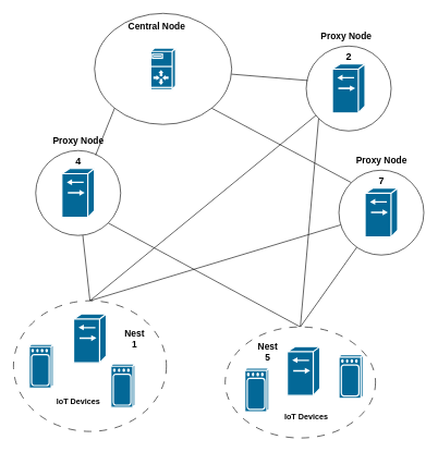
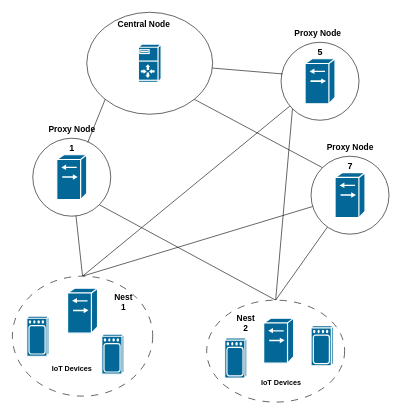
  <mxCell id="0" />
  <mxCell id="1" parent="0" />
  <mxCell id="2" style="edgeStyle=none;shape=connector;rounded=0;orthogonalLoop=1;jettySize=auto;html=1;exitX=1;exitY=1;exitDx=0;exitDy=0;entryX=0;entryY=0;entryDx=0;entryDy=0;strokeColor=default;align=center;verticalAlign=middle;fontFamily=Helvetica;fontSize=11;fontColor=default;labelBackgroundColor=default;endArrow=none;endFill=0;" edge="1" parent="1" source="3" target="11"><mxGeometry relative="1" as="geometry" /></mxCell>
  <mxCell id="3" value="" style="ellipse;whiteSpace=wrap;html=1;" vertex="1" parent="1"><mxGeometry x="144" y="20" width="210" height="170" as="geometry" /></mxCell>
  <mxCell id="4" value="" style="shape=mxgraph.cisco.servers.server_with_router;sketch=0;html=1;pointerEvents=1;dashed=0;fillColor=#036897;strokeColor=#ffffff;strokeWidth=2;verticalLabelPosition=bottom;verticalAlign=top;align=center;outlineConnect=0;" vertex="1" parent="1"><mxGeometry x="230" y="73" width="38" height="64" as="geometry" /></mxCell>
  <mxCell id="5" value="&lt;div style=&quot;font-size: 13px;&quot;&gt;&lt;font size=&quot;1&quot;&gt;&lt;b style=&quot;font-size: 14px;&quot;&gt;Central Node&lt;/b&gt;&lt;/font&gt;&lt;/div&gt;" style="text;html=1;align=center;verticalAlign=middle;resizable=0;points=[];autosize=1;strokeColor=none;fillColor=none;" vertex="1" parent="1"><mxGeometry x="184" y="25" width="110" height="30" as="geometry" /></mxCell>
  <mxCell id="6" style="edgeStyle=none;shape=connector;rounded=0;orthogonalLoop=1;jettySize=auto;html=1;entryX=0.5;entryY=0;entryDx=0;entryDy=0;strokeColor=default;align=center;verticalAlign=middle;fontFamily=Helvetica;fontSize=11;fontColor=default;labelBackgroundColor=default;endArrow=none;endFill=0;" edge="1" parent="1" source="8" target="15"><mxGeometry relative="1" as="geometry" /></mxCell>
  <mxCell id="7" style="edgeStyle=none;shape=connector;rounded=0;orthogonalLoop=1;jettySize=auto;html=1;exitX=1;exitY=1;exitDx=0;exitDy=0;entryX=0.5;entryY=0;entryDx=0;entryDy=0;strokeColor=default;align=center;verticalAlign=middle;fontFamily=Helvetica;fontSize=11;fontColor=default;labelBackgroundColor=default;endArrow=none;endFill=0;" edge="1" parent="1" source="8" target="16"><mxGeometry relative="1" as="geometry" /></mxCell>
  <mxCell id="8" value="" style="ellipse;whiteSpace=wrap;html=1;" vertex="1" parent="1"><mxGeometry x="54" y="230" width="130" height="130" as="geometry" /></mxCell>
  <mxCell id="9" style="edgeStyle=none;shape=connector;rounded=0;orthogonalLoop=1;jettySize=auto;html=1;entryX=0.5;entryY=0;entryDx=0;entryDy=0;strokeColor=default;align=center;verticalAlign=middle;fontFamily=Helvetica;fontSize=11;fontColor=default;labelBackgroundColor=default;endArrow=none;endFill=0;" edge="1" parent="1" source="11" target="16"><mxGeometry relative="1" as="geometry" /></mxCell>
  <mxCell id="10" style="edgeStyle=none;shape=connector;rounded=0;orthogonalLoop=1;jettySize=auto;html=1;entryX=0.5;entryY=0;entryDx=0;entryDy=0;strokeColor=default;align=center;verticalAlign=middle;fontFamily=Helvetica;fontSize=11;fontColor=default;labelBackgroundColor=default;endArrow=none;endFill=0;" edge="1" parent="1" source="11" target="15"><mxGeometry relative="1" as="geometry" /></mxCell>
  <mxCell id="11" value="" style="ellipse;whiteSpace=wrap;html=1;" vertex="1" parent="1"><mxGeometry x="518" y="260" width="130" height="130" as="geometry" /></mxCell>
  <mxCell id="12" style="edgeStyle=none;shape=connector;rounded=0;orthogonalLoop=1;jettySize=auto;html=1;exitX=0;exitY=1;exitDx=0;exitDy=0;entryX=0.5;entryY=0;entryDx=0;entryDy=0;strokeColor=default;align=center;verticalAlign=middle;fontFamily=Helvetica;fontSize=11;fontColor=default;labelBackgroundColor=default;endArrow=none;endFill=0;" edge="1" parent="1" source="14" target="16"><mxGeometry relative="1" as="geometry" /></mxCell>
  <mxCell id="13" style="edgeStyle=none;shape=connector;rounded=0;orthogonalLoop=1;jettySize=auto;html=1;entryX=0.5;entryY=0;entryDx=0;entryDy=0;strokeColor=default;align=center;verticalAlign=middle;fontFamily=Helvetica;fontSize=11;fontColor=default;labelBackgroundColor=default;endArrow=none;endFill=0;" edge="1" parent="1" source="14" target="15"><mxGeometry relative="1" as="geometry" /></mxCell>
  <mxCell id="14" value="" style="ellipse;whiteSpace=wrap;html=1;" vertex="1" parent="1"><mxGeometry x="468" y="70" width="130" height="130" as="geometry" /></mxCell>
  <mxCell id="15" value="" style="ellipse;whiteSpace=wrap;html=1;dashed=1;dashPattern=12 12;" vertex="1" parent="1"><mxGeometry x="20" y="460" width="234" height="200" as="geometry" /></mxCell>
  <mxCell id="16" value="" style="ellipse;whiteSpace=wrap;html=1;dashed=1;dashPattern=12 12;" vertex="1" parent="1"><mxGeometry x="344" y="500" width="230" height="170" as="geometry" /></mxCell>
  <mxCell id="17" value="&lt;font size=&quot;1&quot;&gt;&lt;b style=&quot;font-size: 14px;&quot;&gt;Proxy Node&lt;/b&gt;&lt;/font&gt;" style="text;html=1;align=center;verticalAlign=middle;resizable=0;points=[];autosize=1;strokeColor=none;fillColor=none;fontFamily=Helvetica;fontSize=11;fontColor=default;labelBackgroundColor=default;" vertex="1" parent="1"><mxGeometry x="69" y="200" width="100" height="30" as="geometry" /></mxCell>
  <mxCell id="18" value="&lt;font size=&quot;1&quot;&gt;&lt;b style=&quot;font-size: 14px;&quot;&gt;Proxy Node&lt;/b&gt;&lt;/font&gt;" style="text;html=1;align=center;verticalAlign=middle;resizable=0;points=[];autosize=1;strokeColor=none;fillColor=none;fontFamily=Helvetica;fontSize=11;fontColor=default;labelBackgroundColor=default;" vertex="1" parent="1"><mxGeometry x="533" y="230" width="100" height="30" as="geometry" /></mxCell>
  <mxCell id="19" value="&lt;font size=&quot;1&quot;&gt;&lt;b style=&quot;font-size: 14px;&quot;&gt;Proxy Node&lt;/b&gt;&lt;/font&gt;" style="text;html=1;align=center;verticalAlign=middle;resizable=0;points=[];autosize=1;strokeColor=none;fillColor=none;fontFamily=Helvetica;fontSize=11;fontColor=default;labelBackgroundColor=default;" vertex="1" parent="1"><mxGeometry x="479" y="40" width="100" height="30" as="geometry" /></mxCell>
  <mxCell id="20" value="" style="shape=mxgraph.cisco.switches.generic_softswitch;sketch=0;html=1;pointerEvents=1;dashed=0;fillColor=#036897;strokeColor=#ffffff;strokeWidth=2;verticalLabelPosition=bottom;verticalAlign=top;align=center;outlineConnect=0;fontFamily=Helvetica;fontSize=11;fontColor=default;labelBackgroundColor=default;" vertex="1" parent="1"><mxGeometry x="94" y="257.5" width="50" height="75" as="geometry" /></mxCell>
  <mxCell id="21" value="" style="shape=mxgraph.cisco.switches.generic_softswitch;sketch=0;html=1;pointerEvents=1;dashed=0;fillColor=#036897;strokeColor=#ffffff;strokeWidth=2;verticalLabelPosition=bottom;verticalAlign=top;align=center;outlineConnect=0;fontFamily=Helvetica;fontSize=11;fontColor=default;labelBackgroundColor=default;" vertex="1" parent="1"><mxGeometry x="558" y="287.5" width="50" height="75" as="geometry" /></mxCell>
  <mxCell id="22" value="" style="shape=mxgraph.cisco.switches.generic_softswitch;sketch=0;html=1;pointerEvents=1;dashed=0;fillColor=#036897;strokeColor=#ffffff;strokeWidth=2;verticalLabelPosition=bottom;verticalAlign=top;align=center;outlineConnect=0;fontFamily=Helvetica;fontSize=11;fontColor=default;labelBackgroundColor=default;" vertex="1" parent="1"><mxGeometry x="508" y="97.5" width="50" height="75" as="geometry" /></mxCell>
  <mxCell id="23" style="edgeStyle=none;shape=connector;rounded=0;orthogonalLoop=1;jettySize=auto;html=1;exitX=0;exitY=1;exitDx=0;exitDy=0;entryX=0.705;entryY=0.054;entryDx=0;entryDy=0;entryPerimeter=0;strokeColor=default;align=center;verticalAlign=middle;fontFamily=Helvetica;fontSize=11;fontColor=default;labelBackgroundColor=default;endArrow=none;endFill=0;" edge="1" parent="1" source="3" target="8"><mxGeometry relative="1" as="geometry" /></mxCell>
  <mxCell id="24" style="edgeStyle=none;shape=connector;rounded=0;orthogonalLoop=1;jettySize=auto;html=1;entryX=0.021;entryY=0.406;entryDx=0;entryDy=0;entryPerimeter=0;strokeColor=default;align=center;verticalAlign=middle;fontFamily=Helvetica;fontSize=11;fontColor=default;labelBackgroundColor=default;endArrow=none;endFill=0;" edge="1" parent="1" source="3" target="14"><mxGeometry relative="1" as="geometry" /></mxCell>
  <mxCell id="25" value="" style="shape=mxgraph.cisco.switches.generic_softswitch;sketch=0;html=1;pointerEvents=1;dashed=0;fillColor=#036897;strokeColor=#ffffff;strokeWidth=2;verticalLabelPosition=bottom;verticalAlign=top;align=center;outlineConnect=0;fontFamily=Helvetica;fontSize=11;fontColor=default;labelBackgroundColor=default;" vertex="1" parent="1"><mxGeometry x="112" y="480" width="50" height="75" as="geometry" /></mxCell>
  <mxCell id="26" value="" style="shape=mxgraph.cisco.switches.generic_softswitch;sketch=0;html=1;pointerEvents=1;dashed=0;fillColor=#036897;strokeColor=#ffffff;strokeWidth=2;verticalLabelPosition=bottom;verticalAlign=top;align=center;outlineConnect=0;fontFamily=Helvetica;fontSize=11;fontColor=default;labelBackgroundColor=default;" vertex="1" parent="1"><mxGeometry x="439" y="530" width="50" height="75" as="geometry" /></mxCell>
- <mxCell id="27" value="&lt;div&gt;&lt;b&gt;&lt;font style=&quot;font-size: 14px;&quot;&gt;Nest&lt;/font&gt;&lt;/b&gt;&lt;/div&gt;&lt;div&gt;&lt;b&gt;&lt;font style=&quot;font-size: 14px;&quot;&gt;5&lt;/font&gt;&lt;/b&gt;&lt;/div&gt;" style="text;html=1;align=center;verticalAlign=middle;resizable=0;points=[];autosize=1;strokeColor=none;fillColor=none;fontFamily=Helvetica;fontSize=11;fontColor=default;labelBackgroundColor=default;" vertex="1" parent="1"><mxGeometry x="384" y="513" width="50" height="50" as="geometry" /></mxCell>
+ <mxCell id="27" value="&lt;div&gt;&lt;b&gt;&lt;font style=&quot;font-size: 14px;&quot;&gt;Nest&lt;/font&gt;&lt;/b&gt;&lt;/div&gt;&lt;div&gt;&lt;b&gt;&lt;font style=&quot;font-size: 14px;&quot;&gt;2&lt;/font&gt;&lt;/b&gt;&lt;/div&gt;" style="text;html=1;align=center;verticalAlign=middle;resizable=0;points=[];autosize=1;strokeColor=none;fillColor=none;fontFamily=Helvetica;fontSize=11;fontColor=default;labelBackgroundColor=default;" vertex="1" parent="1"><mxGeometry x="384" y="513" width="50" height="50" as="geometry" /></mxCell>
  <mxCell id="28" value="" style="shape=mxgraph.cisco.wireless.wireless;sketch=0;html=1;pointerEvents=1;dashed=0;fillColor=#036897;strokeColor=#ffffff;strokeWidth=2;verticalLabelPosition=bottom;verticalAlign=top;align=center;outlineConnect=0;fontFamily=Helvetica;fontSize=11;fontColor=default;labelBackgroundColor=default;" vertex="1" parent="1"><mxGeometry x="169" y="556.5" width="37" height="67" as="geometry" /></mxCell>
  <mxCell id="29" value="" style="shape=mxgraph.cisco.wireless.wireless;sketch=0;html=1;pointerEvents=1;dashed=0;fillColor=#036897;strokeColor=#ffffff;strokeWidth=2;verticalLabelPosition=bottom;verticalAlign=top;align=center;outlineConnect=0;fontFamily=Helvetica;fontSize=11;fontColor=default;labelBackgroundColor=default;" vertex="1" parent="1"><mxGeometry x="44" y="526.5" width="37" height="67" as="geometry" /></mxCell>
  <mxCell id="30" value="" style="shape=mxgraph.cisco.wireless.wireless;sketch=0;html=1;pointerEvents=1;dashed=0;fillColor=#036897;strokeColor=#ffffff;strokeWidth=2;verticalLabelPosition=bottom;verticalAlign=top;align=center;outlineConnect=0;fontFamily=Helvetica;fontSize=11;fontColor=default;labelBackgroundColor=default;" vertex="1" parent="1"><mxGeometry x="374" y="563" width="37" height="67" as="geometry" /></mxCell>
  <mxCell id="31" value="" style="shape=mxgraph.cisco.wireless.wireless;sketch=0;html=1;pointerEvents=1;dashed=0;fillColor=#036897;strokeColor=#ffffff;strokeWidth=2;verticalLabelPosition=bottom;verticalAlign=top;align=center;outlineConnect=0;fontFamily=Helvetica;fontSize=11;fontColor=default;labelBackgroundColor=default;" vertex="1" parent="1"><mxGeometry x="518" y="542.5" width="37" height="67" as="geometry" /></mxCell>
- <mxCell id="32" value="&lt;div&gt;&lt;b&gt;&lt;font style=&quot;font-size: 14px;&quot;&gt;Nest&lt;/font&gt;&lt;/b&gt;&lt;/div&gt;&lt;div&gt;&lt;b&gt;&lt;font style=&quot;font-size: 14px;&quot;&gt;1&lt;/font&gt;&lt;/b&gt;&lt;/div&gt;" style="text;html=1;align=center;verticalAlign=middle;resizable=0;points=[];autosize=1;strokeColor=none;fillColor=none;fontFamily=Helvetica;fontSize=11;fontColor=default;labelBackgroundColor=default;" vertex="1" parent="1"><mxGeometry x="180" y="492.5" width="50" height="50" as="geometry" /></mxCell>
- <mxCell id="33" value="&lt;font style=&quot;font-size: 15px;&quot;&gt;&lt;b&gt;4&lt;/b&gt;&lt;/font&gt;" style="text;html=1;align=center;verticalAlign=middle;resizable=0;points=[];autosize=1;strokeColor=none;fillColor=none;fontFamily=Helvetica;fontSize=11;fontColor=default;labelBackgroundColor=default;" vertex="1" parent="1"><mxGeometry x="104" y="230" width="30" height="30" as="geometry" /></mxCell>
+ <mxCell id="32" value="&lt;div&gt;&lt;b&gt;&lt;font style=&quot;font-size: 14px;&quot;&gt;Nest&lt;/font&gt;&lt;/b&gt;&lt;/div&gt;&lt;div&gt;&lt;b&gt;&lt;font style=&quot;font-size: 14px;&quot;&gt;1&lt;/font&gt;&lt;/b&gt;&lt;/div&gt;" style="text;html=1;align=center;verticalAlign=middle;resizable=0;points=[];autosize=1;strokeColor=none;fillColor=none;fontFamily=Helvetica;fontSize=11;fontColor=default;labelBackgroundColor=default;" vertex="1" parent="1"><mxGeometry x="180" y="477.5" width="50" height="50" as="geometry" /></mxCell>
+ <mxCell id="33" value="&lt;font style=&quot;font-size: 15px;&quot;&gt;&lt;b&gt;1&lt;/b&gt;&lt;/font&gt;" style="text;html=1;align=center;verticalAlign=middle;resizable=0;points=[];autosize=1;strokeColor=none;fillColor=none;fontFamily=Helvetica;fontSize=11;fontColor=default;labelBackgroundColor=default;" vertex="1" parent="1"><mxGeometry x="104" y="230" width="30" height="30" as="geometry" /></mxCell>
  <mxCell id="34" value="&lt;font size=&quot;1&quot;&gt;&lt;b style=&quot;font-size: 15px;&quot;&gt;7&lt;/b&gt;&lt;/font&gt;" style="text;html=1;align=center;verticalAlign=middle;resizable=0;points=[];autosize=1;strokeColor=none;fillColor=none;fontFamily=Helvetica;fontSize=11;fontColor=default;labelBackgroundColor=default;" vertex="1" parent="1"><mxGeometry x="568" y="260" width="30" height="30" as="geometry" /></mxCell>
- <mxCell id="35" value="&lt;font size=&quot;1&quot;&gt;&lt;b style=&quot;font-size: 15px;&quot;&gt;2&lt;/b&gt;&lt;/font&gt;" style="text;html=1;align=center;verticalAlign=middle;resizable=0;points=[];autosize=1;strokeColor=none;fillColor=none;fontFamily=Helvetica;fontSize=11;fontColor=default;labelBackgroundColor=default;" vertex="1" parent="1"><mxGeometry x="518" y="70" width="30" height="30" as="geometry" /></mxCell>
+ <mxCell id="35" value="&lt;font size=&quot;1&quot;&gt;&lt;b style=&quot;font-size: 15px;&quot;&gt;5&lt;/b&gt;&lt;/font&gt;" style="text;html=1;align=center;verticalAlign=middle;resizable=0;points=[];autosize=1;strokeColor=none;fillColor=none;fontFamily=Helvetica;fontSize=11;fontColor=default;labelBackgroundColor=default;" vertex="1" parent="1"><mxGeometry x="518" y="70" width="30" height="30" as="geometry" /></mxCell>
  <mxCell id="36" value="&lt;font style=&quot;font-size: 12px;&quot;&gt;&lt;b&gt;IoT Devices&lt;/b&gt;&lt;/font&gt;" style="text;html=1;align=center;verticalAlign=middle;resizable=0;points=[];autosize=1;strokeColor=none;fillColor=none;fontFamily=Helvetica;fontSize=11;fontColor=default;labelBackgroundColor=default;" vertex="1" parent="1"><mxGeometry x="74" y="600" width="90" height="30" as="geometry" /></mxCell>
  <mxCell id="37" value="&lt;font style=&quot;font-size: 12px;&quot;&gt;&lt;b&gt;IoT Devices&lt;/b&gt;&lt;/font&gt;" style="text;whiteSpace=wrap;html=1;fontFamily=Helvetica;fontSize=11;fontColor=default;labelBackgroundColor=default;" vertex="1" parent="1"><mxGeometry x="433" y="623.5" width="100" height="40" as="geometry" /></mxCell>
